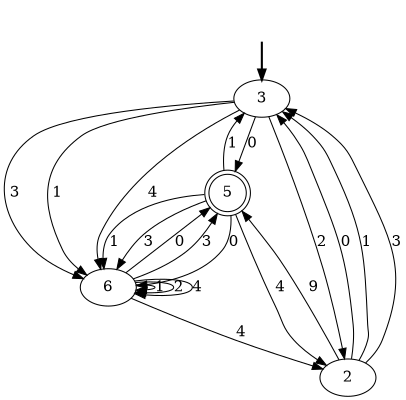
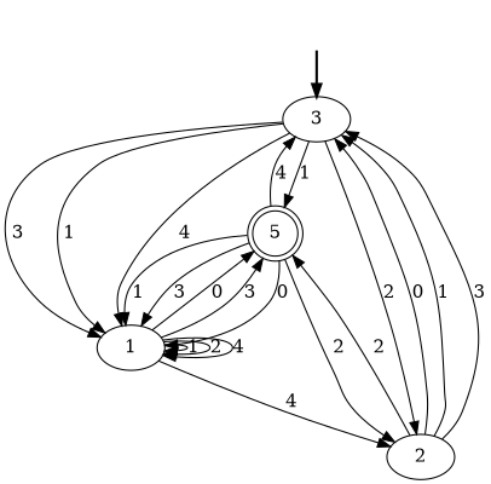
  digraph {
    fake [style=invisible]
    3 [root=true]
    n3 [label=5 shape=doublecircle]
-   1 [label=6]
+   1
    2
    fake -> 3 [style=bold]
-   3 -> n3 [label=0]
+   3 -> n3 [label=1]
    3 -> 1 [label=3]
    3 -> 1 [label=1]
    3 -> 1 [label=4]
    3 -> 2 [label=2]
-   n3 -> 3 [label=1]
+   n3 -> 3 [label=4]
    n3 -> 1 [label=0]
    n3 -> 1 [label=1]
    n3 -> 1 [label=3]
-   n3 -> 2 [label=4]
+   n3 -> 2 [label=2]
    1 -> n3 [label=0]
    1 -> n3 [label=3]
    1 -> 1 [label=1]
    1 -> 1 [label=2]
    1 -> 1 [label=4]
    1 -> 2 [label=4]
    2 -> 3 [label=0]
    2 -> 3 [label=1]
    2 -> 3 [label=3]
-   2 -> n3 [label=9]
+   2 -> n3 [label=2]
  }
